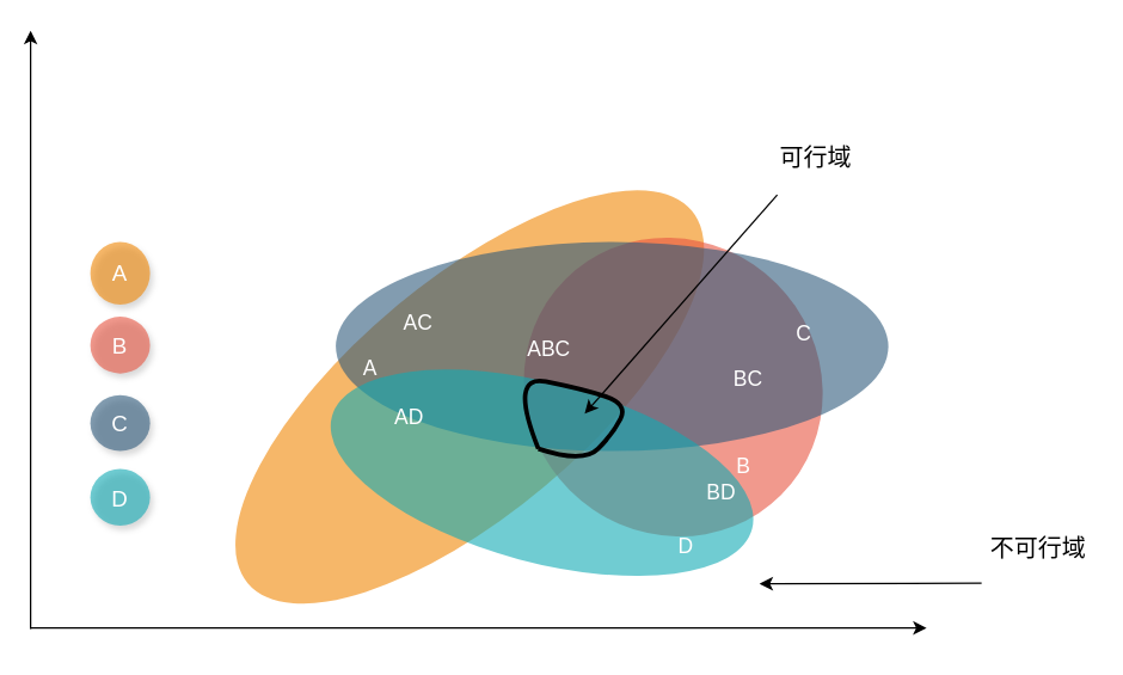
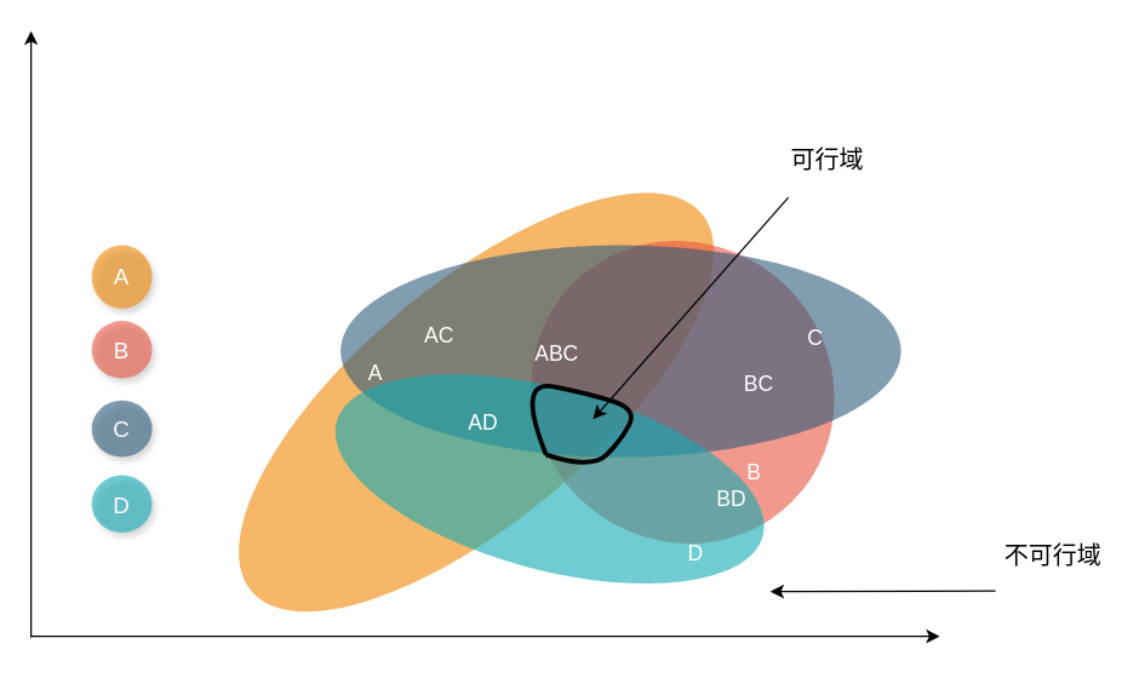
  <mxCell id="0" />
  <mxCell id="1" parent="0" />
  <mxCell id="2" value="" style="ellipse;whiteSpace=wrap;rotation=-40;fillColor=#F08705;opacity=60;strokeColor=none;html=1;" parent="1" vertex="1"><mxGeometry x="120.001" y="187.113" width="388.081" height="156.376" as="geometry" /></mxCell>
  <mxCell id="3" value="" style="ellipse;whiteSpace=wrap;rotation=135;fillColor=#E85642;opacity=60;strokeColor=none;html=1;" parent="1" vertex="1"><mxGeometry x="352.463" y="156.562" width="195.802" height="204.28" as="geometry" /></mxCell>
  <mxCell id="4" value="" style="ellipse;whiteSpace=wrap;fillColor=#2F5B7C;opacity=60;strokeColor=none;html=1;" parent="1" vertex="1"><mxGeometry x="224.38" y="161.557" width="370" height="140" as="geometry" /></mxCell>
  <mxCell id="5" value="" style="ellipse;whiteSpace=wrap;fillColor=#12AAB5;opacity=60;strokeColor=none;rotation=15;html=1;" parent="1" vertex="1"><mxGeometry x="216.838" y="256.063" width="291.24" height="120" as="geometry" /></mxCell>
  <mxCell id="6" value="A" style="text;spacingTop=-5;fontStyle=0;fontSize=14;html=1;fontColor=#FFFFFF;" parent="1" vertex="1"><mxGeometry x="241.38" y="236.058" width="30" height="20" as="geometry" /></mxCell>
  <mxCell id="7" value="B" style="text;spacingTop=-5;fontStyle=0;fontSize=14;html=1;fontColor=#FFFFFF;" parent="1" vertex="1"><mxGeometry x="490.5" y="301.56" width="30" height="20" as="geometry" /></mxCell>
  <mxCell id="8" value="C" style="text;spacingTop=-5;fontStyle=0;fontSize=14;html=1;fontColor=#FFFFFF;" parent="1" vertex="1"><mxGeometry x="531.265" y="212.748" width="30" height="20" as="geometry" /></mxCell>
  <mxCell id="9" value="D" style="text;spacingTop=-5;fontStyle=0;fontSize=14;html=1;fontColor=#FFFFFF;" parent="1" vertex="1"><mxGeometry x="452.06" y="354.977" width="30" height="20" as="geometry" /></mxCell>
- <mxCell id="10" value="AC" style="text;spacingTop=-5;fontStyle=0;fontSize=14;html=1;fontColor=#FFFFFF;" parent="1" vertex="1"><mxGeometry x="267.778" y="205.84" width="30" height="20" as="geometry" /></mxCell>
+ <mxCell id="10" value="AC" style="text;spacingTop=-5;fontStyle=0;fontSize=14;html=1;fontColor=#FFFFFF;" parent="1" vertex="1"><mxGeometry x="277.778" y="210.84" width="30" height="20" as="geometry" /></mxCell>
  <mxCell id="11" value="BC" style="text;spacingTop=-5;fontStyle=0;fontSize=14;html=1;fontColor=#FFFFFF;" parent="1" vertex="1"><mxGeometry x="488.5" y="242.748" width="30" height="20" as="geometry" /></mxCell>
  <mxCell id="12" value="ABC" style="text;spacingTop=-5;fontStyle=0;fontSize=14;html=1;fontColor=#FFFFFF;" parent="1" vertex="1"><mxGeometry x="351.38" y="222.748" width="30" height="20" as="geometry" /></mxCell>
  <mxCell id="13" value="BD" style="text;spacingTop=-5;fontStyle=0;fontSize=14;html=1;fontColor=#FFFFFF;" parent="1" vertex="1"><mxGeometry x="471.044" y="319.152" width="30" height="20" as="geometry" /></mxCell>
- <mxCell id="14" value="AD" style="text;spacingTop=-5;fontStyle=0;fontSize=14;html=1;fontColor=#FFFFFF;" parent="1" vertex="1"><mxGeometry x="262.061" y="269.209" width="30" height="20" as="geometry" /></mxCell>
+ <mxCell id="14" value="AD" style="text;spacingTop=-5;fontStyle=0;fontSize=14;html=1;fontColor=#FFFFFF;" parent="1" vertex="1"><mxGeometry x="307.061" y="269.209" width="30" height="20" as="geometry" /></mxCell>
  <mxCell id="15" value="A" style="ellipse;whiteSpace=wrap;rotation=0;fillColor=#f08705;opacity=60;strokeColor=none;html=1;gradientColor=none;fontSize=15;fontColor=#FFFFFF;shadow=1;" parent="1" vertex="1"><mxGeometry x="60" y="161.555" width="40.0" height="41.869" as="geometry" /></mxCell>
  <mxCell id="16" value="B" style="ellipse;whiteSpace=wrap;rotation=0;fillColor=#e85642;opacity=60;strokeColor=none;html=1;fontSize=15;fontColor=#FFFFFF;shadow=1;" parent="1" vertex="1"><mxGeometry x="60" y="211.555" width="40" height="38.092" as="geometry" /></mxCell>
  <mxCell id="17" value="C" style="ellipse;whiteSpace=wrap;fillColor=#2f5b7c;opacity=60;strokeColor=none;html=1;fontSize=15;fontColor=#FFFFFF;shadow=1;" parent="1" vertex="1"><mxGeometry x="60" y="264.131" width="40" height="37.423" as="geometry" /></mxCell>
  <mxCell id="18" value="D" style="ellipse;whiteSpace=wrap;fillColor=#12aab5;opacity=60;strokeColor=none;html=1;fontSize=15;fontColor=#FFFFFF;shadow=1;" parent="1" vertex="1"><mxGeometry x="60" y="313.462" width="40" height="38.092" as="geometry" /></mxCell>
  <mxCell id="19" value="" style="endArrow=classic;html=1;rounded=0;" edge="1" parent="1"><mxGeometry width="50" height="50" relative="1" as="geometry"><mxPoint x="20" y="420" as="sourcePoint" /><mxPoint x="620" y="420" as="targetPoint" /></mxGeometry></mxCell>
  <mxCell id="20" value="" style="endArrow=classic;html=1;rounded=0;" edge="1" parent="1"><mxGeometry width="50" height="50" relative="1" as="geometry"><mxPoint x="20" y="420.67" as="sourcePoint" /><mxPoint x="20" y="20" as="targetPoint" /></mxGeometry></mxCell>
  <mxCell id="21" value="" style="endArrow=classic;html=1;rounded=0;" edge="1" parent="1"><mxGeometry width="50" height="50" relative="1" as="geometry"><mxPoint x="520" y="130" as="sourcePoint" /><mxPoint x="391.04" y="276.56" as="targetPoint" /></mxGeometry></mxCell>
  <mxCell id="22" value="" style="curved=1;endArrow=none;html=1;rounded=0;endFill=0;strokeWidth=3;" edge="1" parent="1"><mxGeometry width="50" height="50" relative="1" as="geometry"><mxPoint x="360" y="300" as="sourcePoint" /><mxPoint x="360" y="300" as="targetPoint" /><Array as="points"><mxPoint x="390" y="310" /><mxPoint x="410" y="290" /><mxPoint x="420" y="270" /><mxPoint x="390" y="260" /><mxPoint x="340" y="250" /></Array></mxGeometry></mxCell>
  <mxCell id="23" value="&lt;font style=&quot;font-size: 16px;&quot;&gt;可行域&lt;/font&gt;" style="text;html=1;strokeColor=none;fillColor=none;align=center;verticalAlign=middle;whiteSpace=wrap;rounded=0;shadow=1;" vertex="1" parent="1"><mxGeometry x="516.27" y="90" width="60" height="30" as="geometry" /></mxCell>
  <mxCell id="24" value="" style="endArrow=classic;html=1;rounded=0;" edge="1" parent="1"><mxGeometry width="50" height="50" relative="1" as="geometry"><mxPoint x="656.81" y="390" as="sourcePoint" /><mxPoint x="508.08" y="390.43" as="targetPoint" /></mxGeometry></mxCell>
  <mxCell id="25" value="&lt;font style=&quot;font-size: 16px;&quot;&gt;不可行域&lt;/font&gt;" style="text;html=1;strokeColor=none;fillColor=none;align=center;verticalAlign=middle;whiteSpace=wrap;rounded=0;shadow=1;" vertex="1" parent="1"><mxGeometry x="660" y="351.55" width="70" height="30" as="geometry" /></mxCell>
